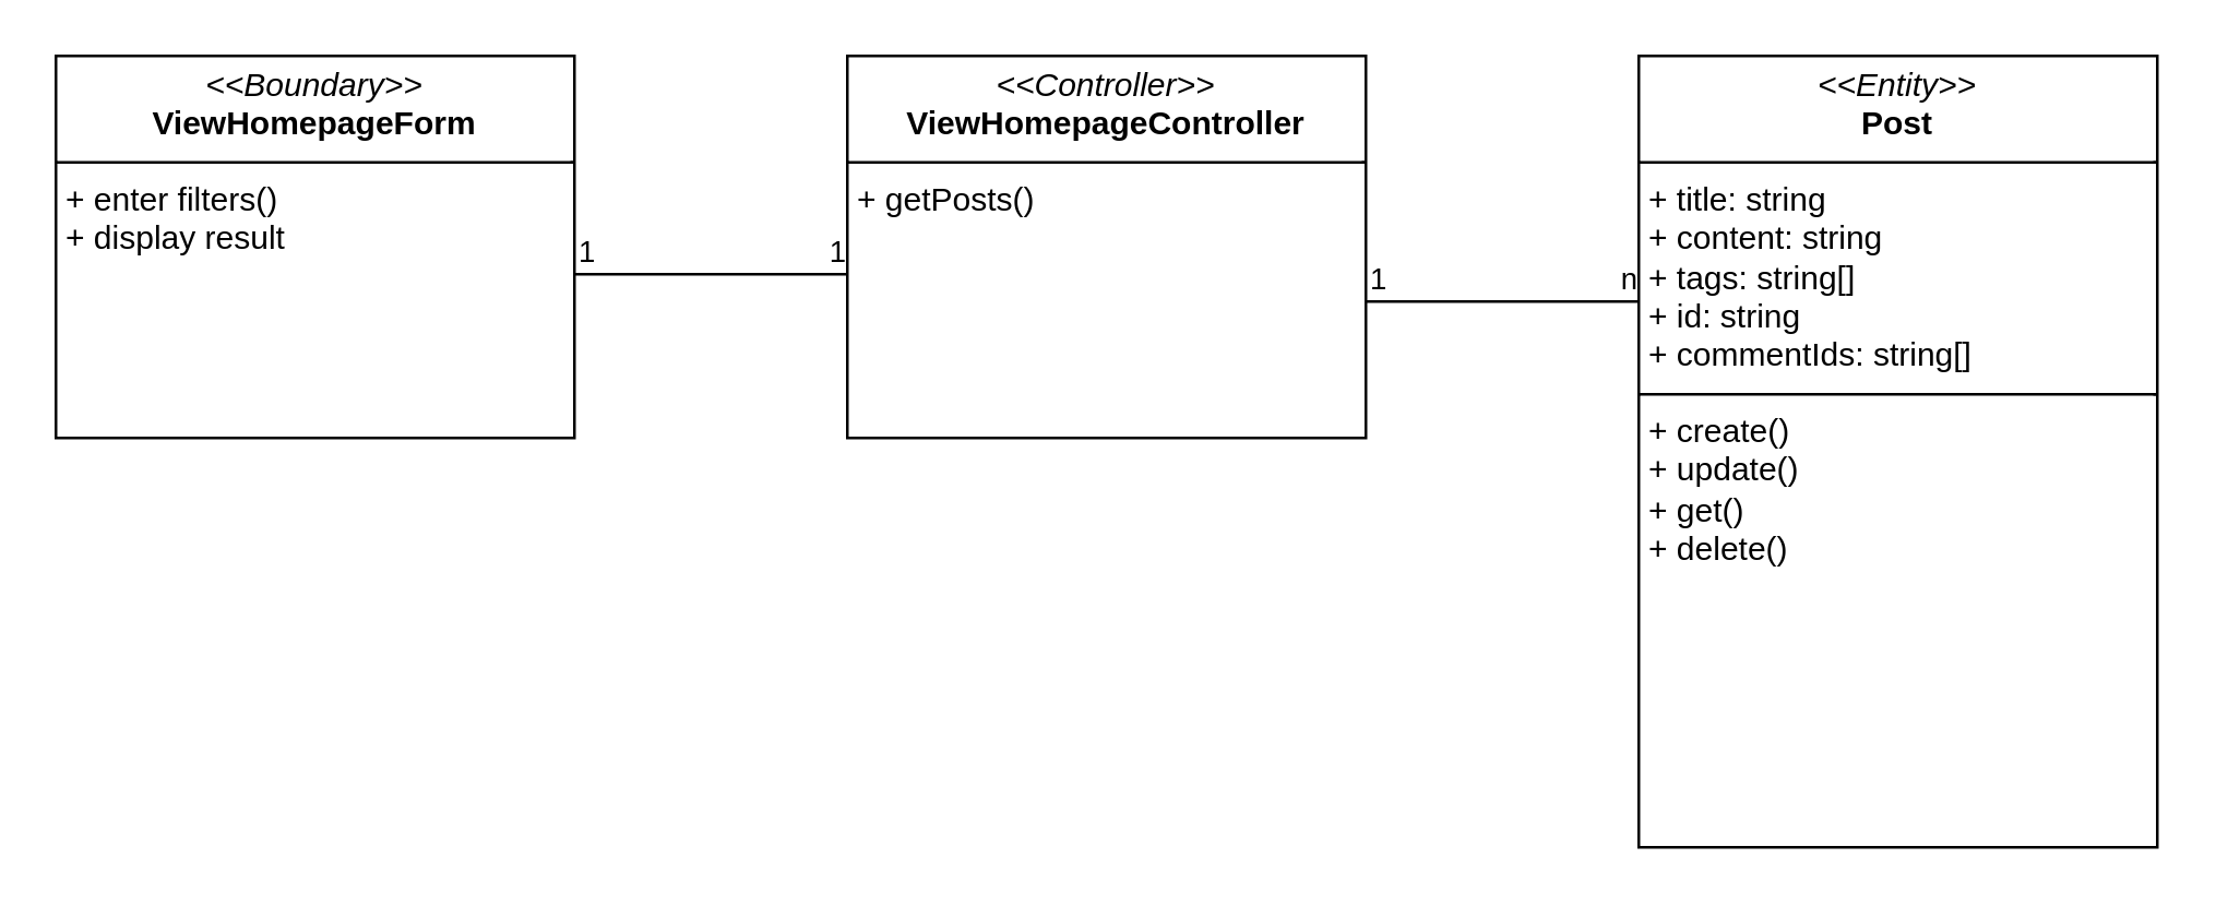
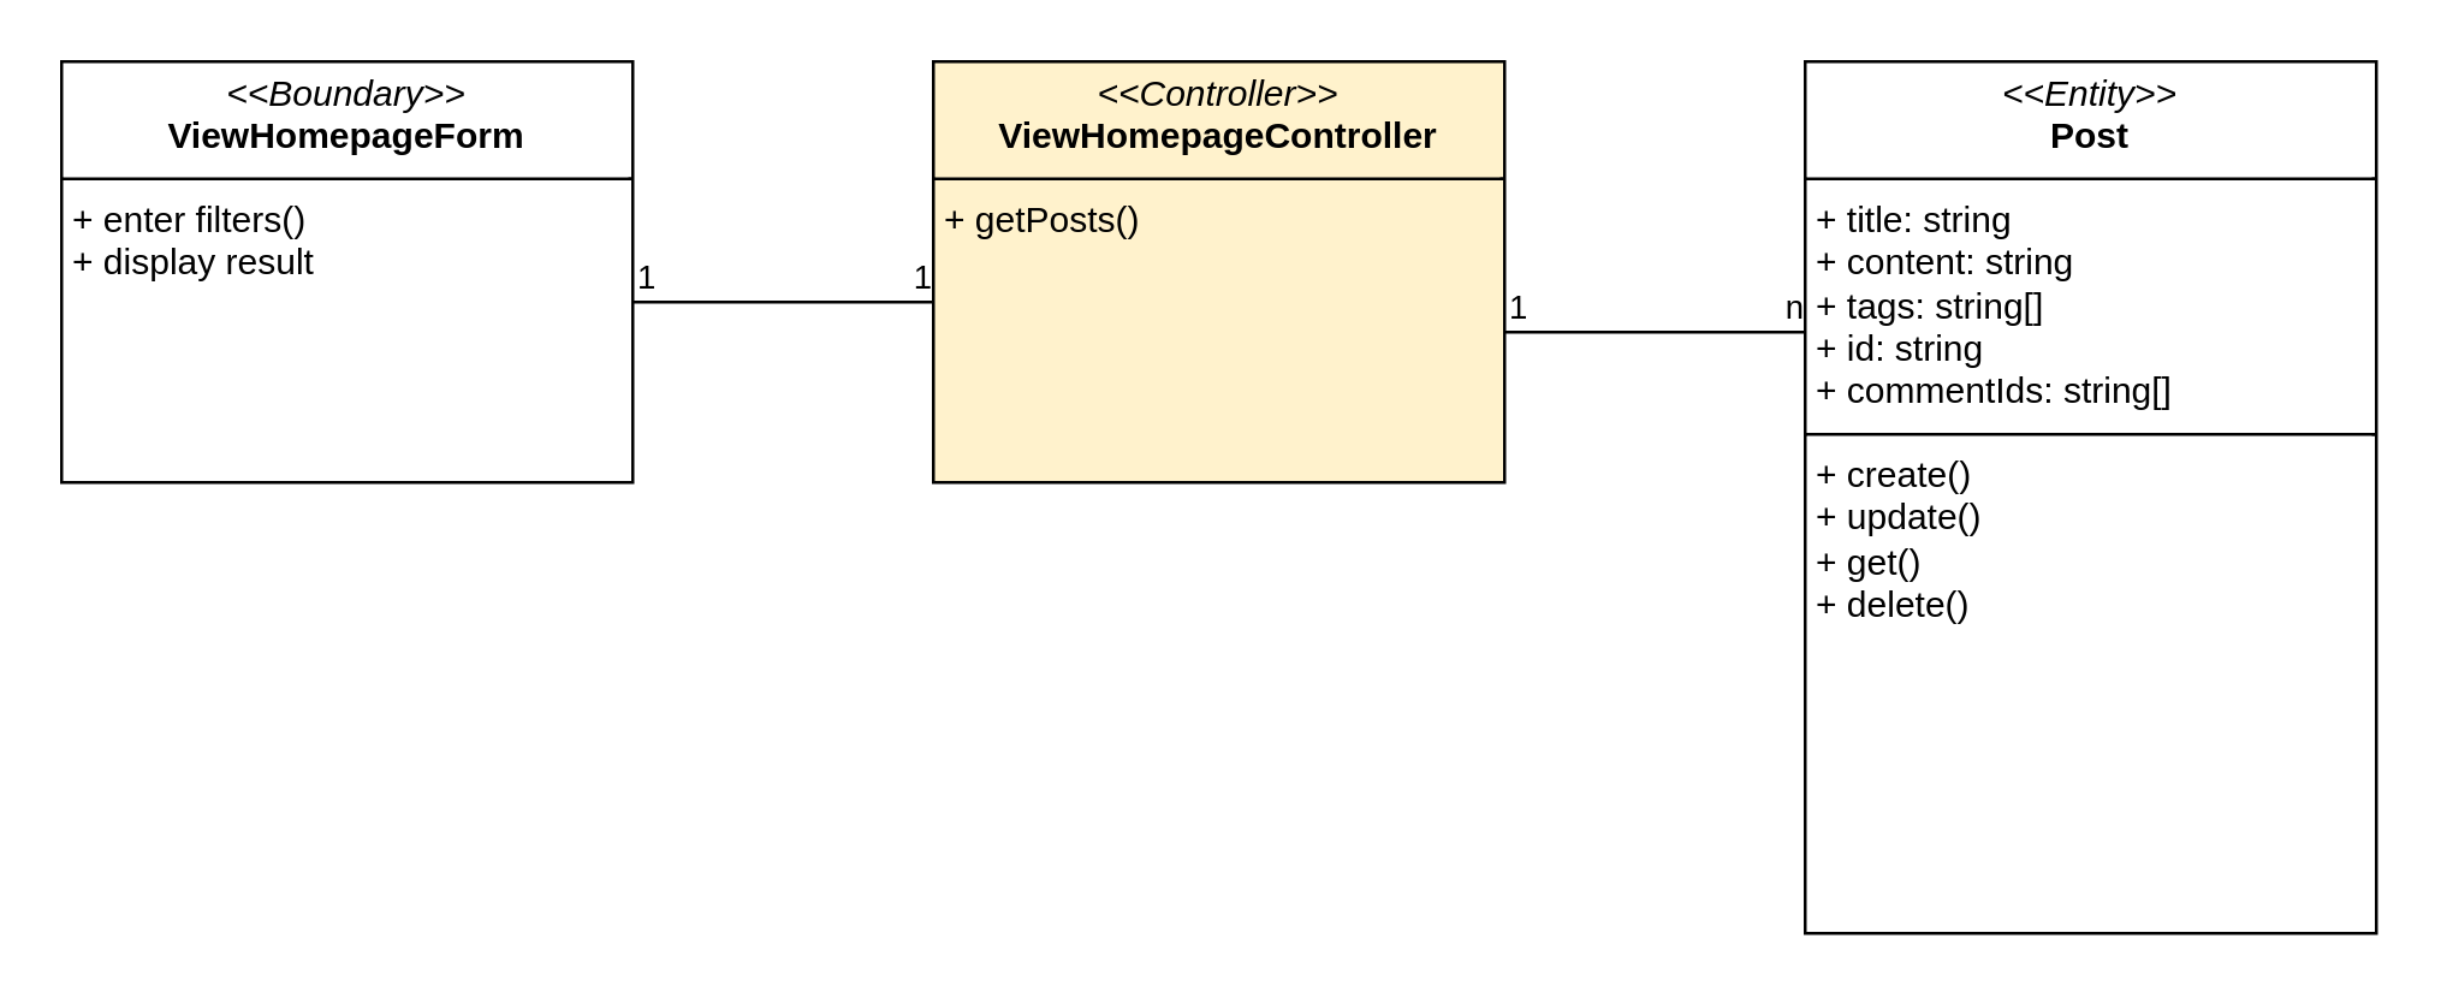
  <mxCell id="0" />
  <mxCell id="1" parent="0" />
  <mxCell id="2" value="&lt;p style=&quot;margin:0px;margin-top:4px;text-align:center;&quot;&gt;&lt;i&gt;&amp;lt;&amp;lt;Entity&amp;gt;&amp;gt;&lt;/i&gt;&lt;br&gt;&lt;b&gt;Post&lt;/b&gt;&lt;/p&gt;&lt;hr size=&quot;1&quot; style=&quot;border-style:solid;&quot;&gt;&lt;p style=&quot;margin:0px;margin-left:4px;&quot;&gt;+ title: string&lt;/p&gt;&lt;p style=&quot;margin:0px;margin-left:4px;&quot;&gt;+ content: string&lt;/p&gt;&lt;p style=&quot;margin:0px;margin-left:4px;&quot;&gt;+ tags: string[]&lt;/p&gt;&lt;p style=&quot;margin:0px;margin-left:4px;&quot;&gt;+ id: string&lt;/p&gt;&lt;p style=&quot;margin:0px;margin-left:4px;&quot;&gt;+ commentIds: string[]&lt;/p&gt;&lt;hr size=&quot;1&quot; style=&quot;border-style:solid;&quot;&gt;&lt;p style=&quot;margin:0px;margin-left:4px;&quot;&gt;+ create()&lt;br&gt;&lt;/p&gt;&lt;p style=&quot;margin:0px;margin-left:4px;&quot;&gt;+ update()&lt;/p&gt;&lt;p style=&quot;margin:0px;margin-left:4px;&quot;&gt;+ get()&lt;/p&gt;&lt;p style=&quot;margin:0px;margin-left:4px;&quot;&gt;+ delete()&lt;/p&gt;" style="verticalAlign=top;align=left;overflow=fill;html=1;whiteSpace=wrap;" vertex="1" parent="1"><mxGeometry x="600" y="20" width="190" height="290" as="geometry" /></mxCell>
  <mxCell id="3" value="&lt;p style=&quot;margin:0px;margin-top:4px;text-align:center;&quot;&gt;&lt;i&gt;&amp;lt;&amp;lt;Boundary&amp;gt;&amp;gt;&lt;/i&gt;&lt;br&gt;&lt;b&gt;ViewHomepageForm&lt;/b&gt;&lt;/p&gt;&lt;hr size=&quot;1&quot; style=&quot;border-style:solid;&quot;&gt;&lt;p style=&quot;margin:0px;margin-left:4px;&quot;&gt;+ enter filters()&lt;/p&gt;&lt;p style=&quot;margin:0px;margin-left:4px;&quot;&gt;+ display result&lt;/p&gt;" style="verticalAlign=top;align=left;overflow=fill;html=1;whiteSpace=wrap;" vertex="1" parent="1"><mxGeometry x="20" y="20" width="190" height="140" as="geometry" /></mxCell>
- <mxCell id="4" value="&lt;p style=&quot;margin:0px;margin-top:4px;text-align:center;&quot;&gt;&lt;i&gt;&amp;lt;&amp;lt;Controller&amp;gt;&amp;gt;&lt;/i&gt;&lt;br&gt;&lt;b&gt;ViewHomepageController&lt;/b&gt;&lt;/p&gt;&lt;hr size=&quot;1&quot; style=&quot;border-style:solid;&quot;&gt;&lt;p style=&quot;margin:0px;margin-left:4px;&quot;&gt;+ getPosts()&lt;br&gt;&lt;/p&gt;" style="verticalAlign=top;align=left;overflow=fill;html=1;whiteSpace=wrap;" vertex="1" parent="1"><mxGeometry x="310" y="20" width="190" height="140" as="geometry" /></mxCell>
+ <mxCell id="4" value="&lt;p style=&quot;margin:0px;margin-top:4px;text-align:center;&quot;&gt;&lt;i&gt;&amp;lt;&amp;lt;Controller&amp;gt;&amp;gt;&lt;/i&gt;&lt;br&gt;&lt;b&gt;ViewHomepageController&lt;/b&gt;&lt;/p&gt;&lt;hr size=&quot;1&quot; style=&quot;border-style:solid;&quot;&gt;&lt;p style=&quot;margin:0px;margin-left:4px;&quot;&gt;+ getPosts()&lt;br&gt;&lt;/p&gt;" style="verticalAlign=top;align=left;overflow=fill;html=1;whiteSpace=wrap;fillColor=#fff2cc;" vertex="1" parent="1"><mxGeometry x="310" y="20" width="190" height="140" as="geometry" /></mxCell>
  <mxCell id="5" value="" style="endArrow=none;html=1;edgeStyle=orthogonalEdgeStyle;rounded=0;" edge="1" parent="1"><mxGeometry relative="1" as="geometry"><mxPoint x="210" y="100" as="sourcePoint" /><mxPoint x="310" y="100" as="targetPoint" /></mxGeometry></mxCell>
  <mxCell id="6" value="1" style="edgeLabel;resizable=0;html=1;align=left;verticalAlign=bottom;" connectable="0" vertex="1" parent="5"><mxGeometry x="-1" relative="1" as="geometry" /></mxCell>
  <mxCell id="7" value="1" style="edgeLabel;resizable=0;html=1;align=right;verticalAlign=bottom;" connectable="0" vertex="1" parent="5"><mxGeometry x="1" relative="1" as="geometry" /></mxCell>
  <mxCell id="8" value="" style="endArrow=none;html=1;edgeStyle=orthogonalEdgeStyle;rounded=0;" edge="1" parent="1"><mxGeometry relative="1" as="geometry"><mxPoint x="500" y="110" as="sourcePoint" /><mxPoint x="600" y="110" as="targetPoint" /></mxGeometry></mxCell>
  <mxCell id="9" value="1" style="edgeLabel;resizable=0;html=1;align=left;verticalAlign=bottom;" connectable="0" vertex="1" parent="8"><mxGeometry x="-1" relative="1" as="geometry" /></mxCell>
  <mxCell id="10" value="n" style="edgeLabel;resizable=0;html=1;align=right;verticalAlign=bottom;" connectable="0" vertex="1" parent="8"><mxGeometry x="1" relative="1" as="geometry" /></mxCell>
